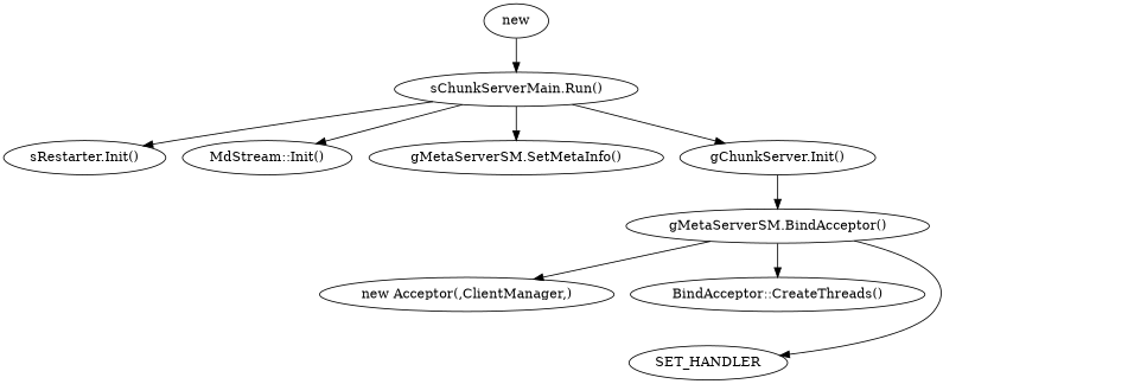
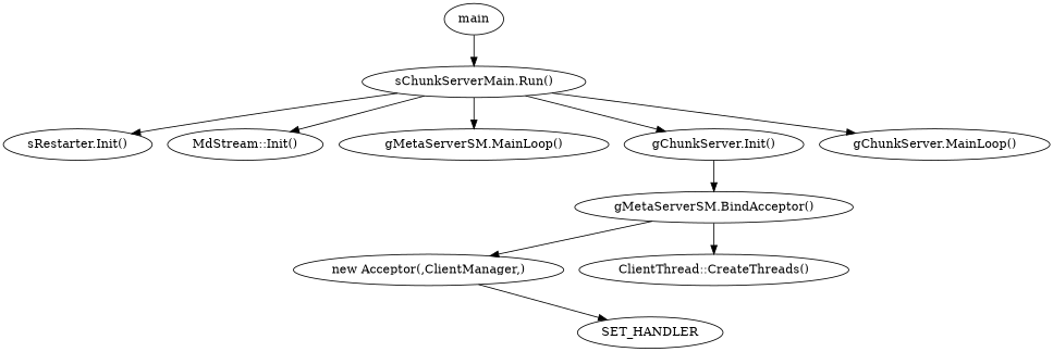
  digraph {
-   main [label=new]
+   main
    "sChunkServerMain.Run()"
    "sRestarter.Init()"
    "MdStream::Init()"
-   "gMetaServerSM.SetMetaInfo()"
+   "gMetaServerSM.SetMetaInfo()" [label="gMetaServerSM.MainLoop()"]
    "gChunkServer.Init()"
+   "gChunkServer.MainLoop()"
    n8 [label="gMetaServerSM.BindAcceptor()"]
    "new Acceptor(,ClientManager,)"
-   "ClientThread::CreateThreads()" [label="BindAcceptor::CreateThreads()"]
+   "ClientThread::CreateThreads()"
    SET_HANDLER
    main -> "sChunkServerMain.Run()"
    "sChunkServerMain.Run()" -> "sRestarter.Init()"
    "sChunkServerMain.Run()" -> "MdStream::Init()"
    "sChunkServerMain.Run()" -> "gMetaServerSM.SetMetaInfo()"
    "sChunkServerMain.Run()" -> "gChunkServer.Init()"
+   "sChunkServerMain.Run()" -> "gChunkServer.MainLoop()"
    "gChunkServer.Init()" -> n8
    n8 -> "new Acceptor(,ClientManager,)"
    n8 -> "ClientThread::CreateThreads()"
-   n8 -> SET_HANDLER
+   "new Acceptor(,ClientManager,)" -> SET_HANDLER
  }
